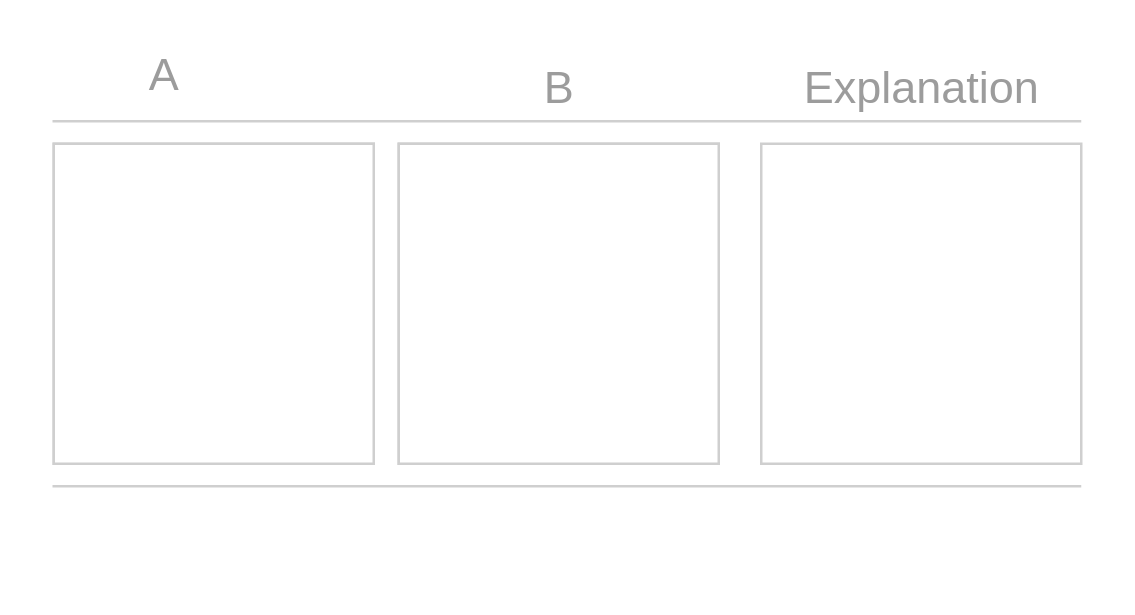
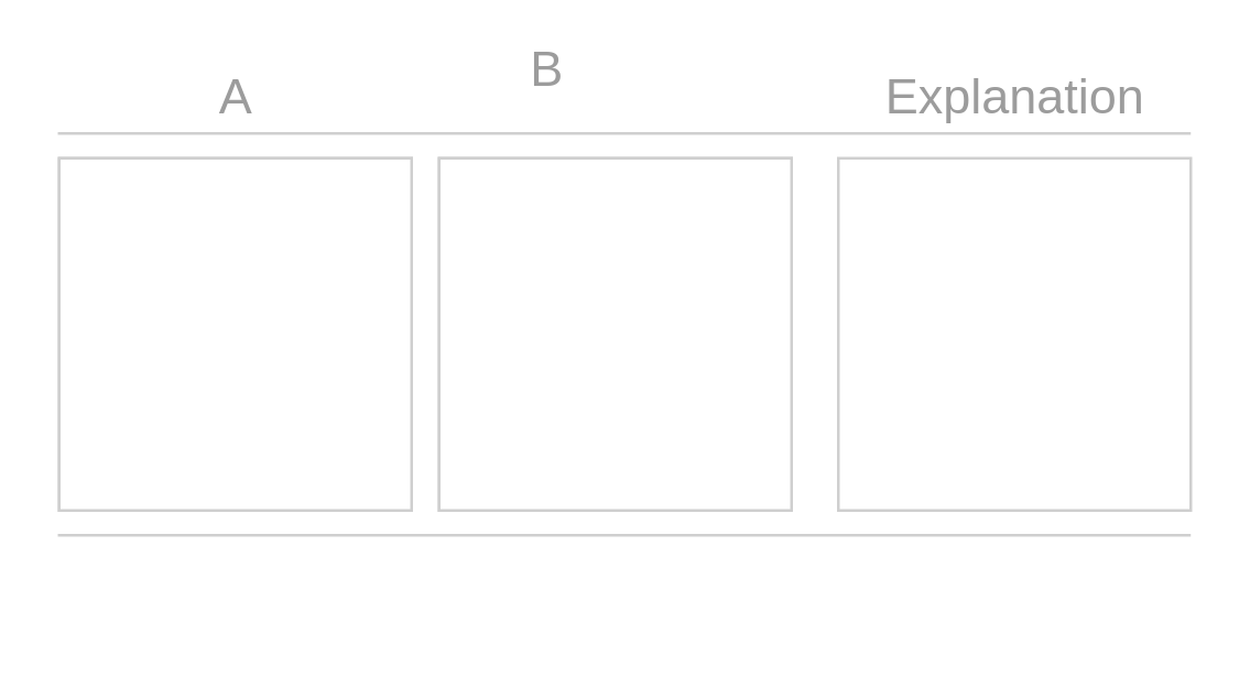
  <mxCell id="0" />
  <mxCell id="1" parent="0" />
  <mxCell id="2" value="" style="endArrow=none;html=1;fillColor=#f5f5f5;strokeColor=#CFCFCF;" parent="1" edge="1"><mxGeometry width="50" height="50" relative="1" as="geometry"><mxPoint x="20.5" y="48" as="sourcePoint" /><mxPoint x="432" y="48" as="targetPoint" /></mxGeometry></mxCell>
  <mxCell id="3" value="" style="rounded=0;whiteSpace=wrap;html=1;strokeColor=none;fillColor=none;" parent="1" vertex="1"><mxGeometry x="21" y="194" width="404" height="30" as="geometry" /></mxCell>
- <mxCell id="4" value="&lt;font style=&quot;font-size: 18px&quot; color=&quot;#9c9c9c&quot;&gt;A&lt;/font&gt;" style="text;html=1;strokeColor=none;fillColor=none;align=center;verticalAlign=middle;whiteSpace=wrap;rounded=0;" parent="1" vertex="1"><mxGeometry x="22.5" y="15" width="85" height="30" as="geometry" /></mxCell>
- <mxCell id="5" value="&lt;font style=&quot;font-size: 18px&quot; color=&quot;#9c9c9c&quot;&gt;B&lt;/font&gt;" style="text;html=1;strokeColor=none;fillColor=none;align=center;verticalAlign=middle;whiteSpace=wrap;rounded=0;" parent="1" vertex="1"><mxGeometry x="180.5" y="20" width="85" height="30" as="geometry" /></mxCell>
+ <mxCell id="4" value="&lt;font style=&quot;font-size: 18px&quot; color=&quot;#9c9c9c&quot;&gt;A&lt;/font&gt;" style="text;html=1;strokeColor=none;fillColor=none;align=center;verticalAlign=middle;whiteSpace=wrap;rounded=0;" parent="1" vertex="1"><mxGeometry x="42.5" y="20" width="85" height="30" as="geometry" /></mxCell>
+ <mxCell id="5" value="&lt;font style=&quot;font-size: 18px&quot; color=&quot;#9c9c9c&quot;&gt;B&lt;/font&gt;" style="text;html=1;strokeColor=none;fillColor=none;align=center;verticalAlign=middle;whiteSpace=wrap;rounded=0;" parent="1" vertex="1"><mxGeometry x="155.5" y="10" width="85" height="30" as="geometry" /></mxCell>
  <mxCell id="6" value="&lt;font style=&quot;font-size: 18px&quot; color=&quot;#9c9c9c&quot;&gt;Explanation&lt;/font&gt;" style="text;html=1;strokeColor=none;fillColor=none;align=center;verticalAlign=middle;whiteSpace=wrap;rounded=0;" parent="1" vertex="1"><mxGeometry x="306.75" y="20" width="122.5" height="30" as="geometry" /></mxCell>
  <mxCell id="7" value="" style="endArrow=none;html=1;fillColor=#f5f5f5;strokeColor=#CFCFCF;" parent="1" edge="1"><mxGeometry width="50" height="50" relative="1" as="geometry"><mxPoint x="20.5" y="194" as="sourcePoint" /><mxPoint x="432" y="194" as="targetPoint" /></mxGeometry></mxCell>
  <mxCell id="8" value="" style="rounded=0;whiteSpace=wrap;html=1;strokeColor=#CFCFCF;" parent="1" vertex="1"><mxGeometry x="21" y="57" width="128" height="128" as="geometry" /></mxCell>
  <mxCell id="9" value="" style="rounded=0;whiteSpace=wrap;html=1;strokeColor=#CFCFCF;" parent="1" vertex="1"><mxGeometry x="159" y="57" width="128" height="128" as="geometry" /></mxCell>
  <mxCell id="10" value="" style="rounded=0;whiteSpace=wrap;html=1;strokeColor=#CFCFCF;" vertex="1" parent="1"><mxGeometry x="21" y="57" width="128" height="128" as="geometry" /></mxCell>
  <mxCell id="11" value="" style="rounded=0;whiteSpace=wrap;html=1;strokeColor=#CFCFCF;" vertex="1" parent="1"><mxGeometry x="304" y="57" width="128" height="128" as="geometry" /></mxCell>
  <mxCell id="12" value="" style="rounded=0;whiteSpace=wrap;html=1;strokeColor=#CFCFCF;" vertex="1" parent="1"><mxGeometry x="159" y="57" width="128" height="128" as="geometry" /></mxCell>
